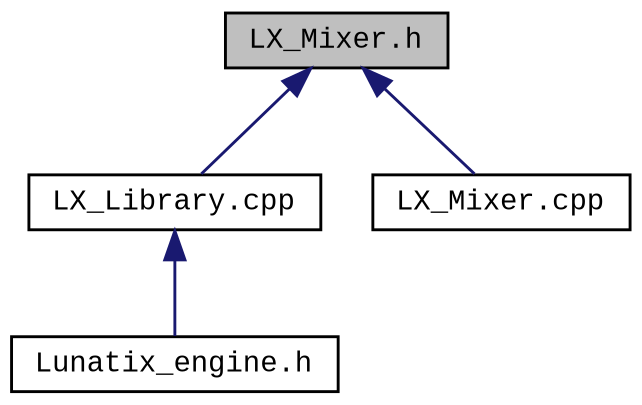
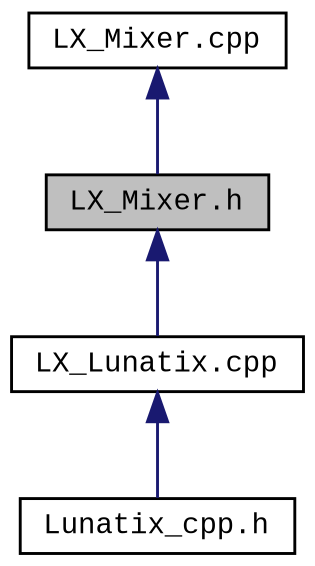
  digraph {
    fontname="Liberation Mono"
    node [color=black fillcolor=white fontname="Liberation Mono" fontsize=10 shape=record style=filled]
    edge [color=midnightblue dir=back fontname="Liberation Mono" fontsize=10 labelfontname=Helvetica labelfontsize=10 style=solid]
    n1 [fillcolor=grey75 fontcolor=black height=0.2 label="LX_Mixer.h" width=0.4]
-   n2 [height=0.2 label="LX_Library.cpp" width=0.4]
+   n2 [height=0.2 label="LX_Lunatix.cpp" width=0.4]
    n3 [height=0.2 label="LX_Mixer.cpp" width=0.4]
-   n4 [height=0.2 label="Lunatix_engine.h" width=0.4]
+   n4 [height=0.2 label="Lunatix_cpp.h" width=0.4]
    n1 -> n2
-   n1 -> n3
+   n3 -> n1
    n2 -> n4
  }
